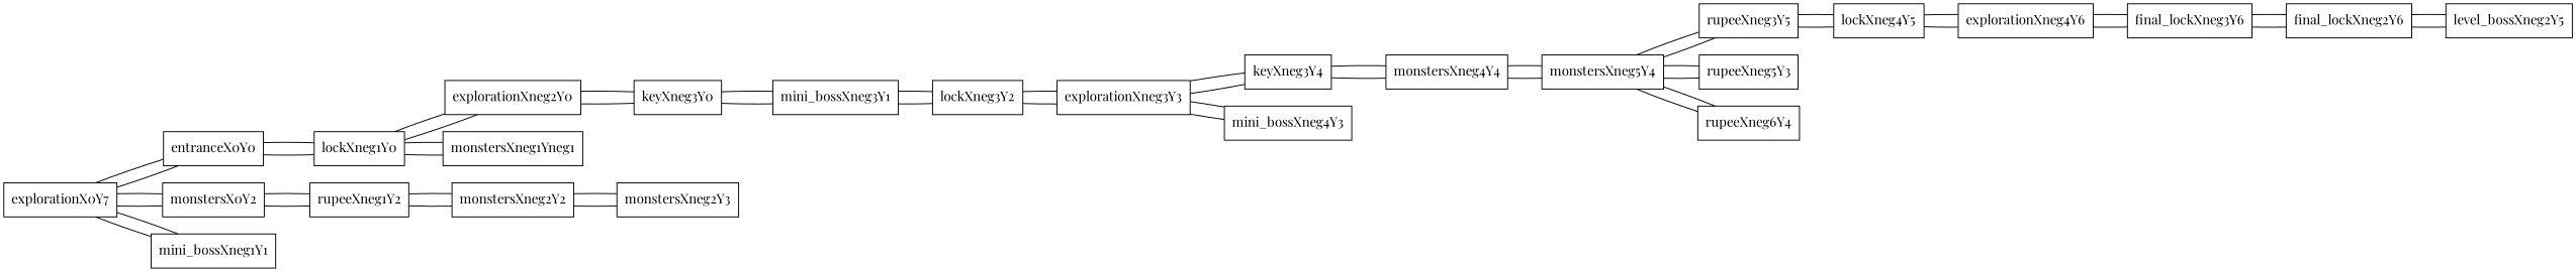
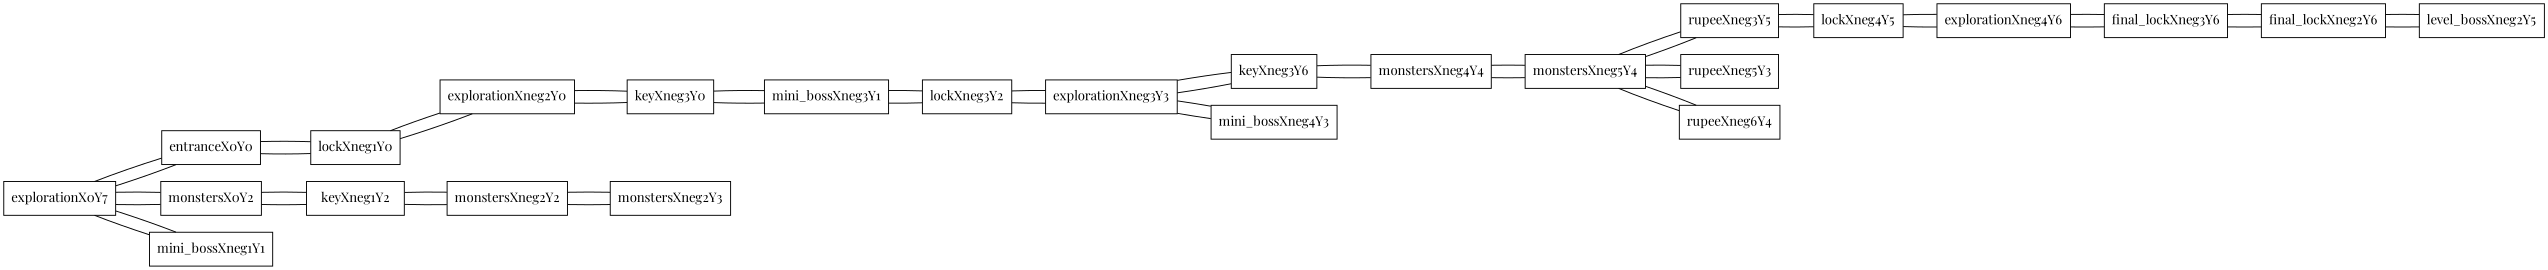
  graph {
    fontname="Playfair Display"
    rankdir=LR
    node [fontname="Playfair Display" shape=box]
    edge [fontname="Playfair Display"]
    n1 [label=explorationX0Y7]
    entranceX0Y0
    lockXneg1Y0
    monstersX0Y2
    mini_bossXneg1Y1
    explorationXneg2Y0
-   monstersXneg1Yneg1
-   keyXneg1Y2 [label=rupeeXneg1Y2]
+   keyXneg1Y2
    monstersXneg2Y2
    n10 [label=monstersXneg2Y3]
    keyXneg3Y0
    mini_bossXneg3Y1
    lockXneg3Y2
    explorationXneg3Y3
-   keyXneg3Y4
+   keyXneg3Y4 [label=keyXneg3Y6]
    mini_bossXneg4Y3
    monstersXneg4Y4
    monstersXneg5Y4
    n19 [label=rupeeXneg3Y5]
    rupeeXneg5Y3
    rupeeXneg6Y4
    lockXneg4Y5
    explorationXneg4Y6
    n24 [label=final_lockXneg3Y6]
    final_lockXneg2Y6
    level_bossXneg2Y5
    n1 -- entranceX0Y0
    n1 -- monstersX0Y2
    n1 -- mini_bossXneg1Y1
    entranceX0Y0 -- n1
    entranceX0Y0 -- lockXneg1Y0
    lockXneg1Y0 -- entranceX0Y0
    lockXneg1Y0 -- explorationXneg2Y0
-   lockXneg1Y0 -- monstersXneg1Yneg1
    monstersX0Y2 -- n1
    monstersX0Y2 -- keyXneg1Y2
    mini_bossXneg1Y1 -- n1
    explorationXneg2Y0 -- lockXneg1Y0
    explorationXneg2Y0 -- keyXneg3Y0
-   monstersXneg1Yneg1 -- lockXneg1Y0
    keyXneg1Y2 -- monstersX0Y2
    keyXneg1Y2 -- monstersXneg2Y2
    monstersXneg2Y2 -- keyXneg1Y2
    monstersXneg2Y2 -- n10
    n10 -- monstersXneg2Y2
    keyXneg3Y0 -- explorationXneg2Y0
    keyXneg3Y0 -- mini_bossXneg3Y1
    mini_bossXneg3Y1 -- keyXneg3Y0
    mini_bossXneg3Y1 -- lockXneg3Y2
    lockXneg3Y2 -- mini_bossXneg3Y1
    lockXneg3Y2 -- explorationXneg3Y3
    explorationXneg3Y3 -- lockXneg3Y2
    explorationXneg3Y3 -- keyXneg3Y4
    explorationXneg3Y3 -- mini_bossXneg4Y3
    keyXneg3Y4 -- explorationXneg3Y3
    keyXneg3Y4 -- monstersXneg4Y4
    mini_bossXneg4Y3 -- explorationXneg3Y3
    monstersXneg4Y4 -- keyXneg3Y4
    monstersXneg4Y4 -- monstersXneg5Y4
    monstersXneg5Y4 -- monstersXneg4Y4
    monstersXneg5Y4 -- n19
    monstersXneg5Y4 -- rupeeXneg5Y3
    monstersXneg5Y4 -- rupeeXneg6Y4
    n19 -- monstersXneg5Y4
    n19 -- lockXneg4Y5
    rupeeXneg5Y3 -- monstersXneg5Y4
    rupeeXneg6Y4 -- monstersXneg5Y4
    lockXneg4Y5 -- n19
    lockXneg4Y5 -- explorationXneg4Y6
    explorationXneg4Y6 -- lockXneg4Y5
    explorationXneg4Y6 -- n24
    n24 -- explorationXneg4Y6
    n24 -- final_lockXneg2Y6
    final_lockXneg2Y6 -- n24
    final_lockXneg2Y6 -- level_bossXneg2Y5
    level_bossXneg2Y5 -- final_lockXneg2Y6
  }
